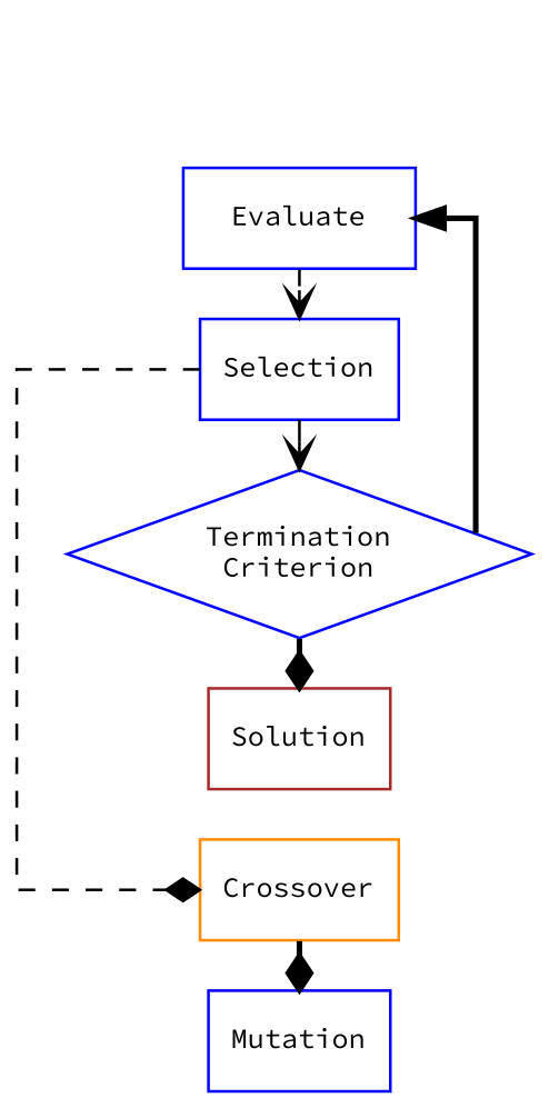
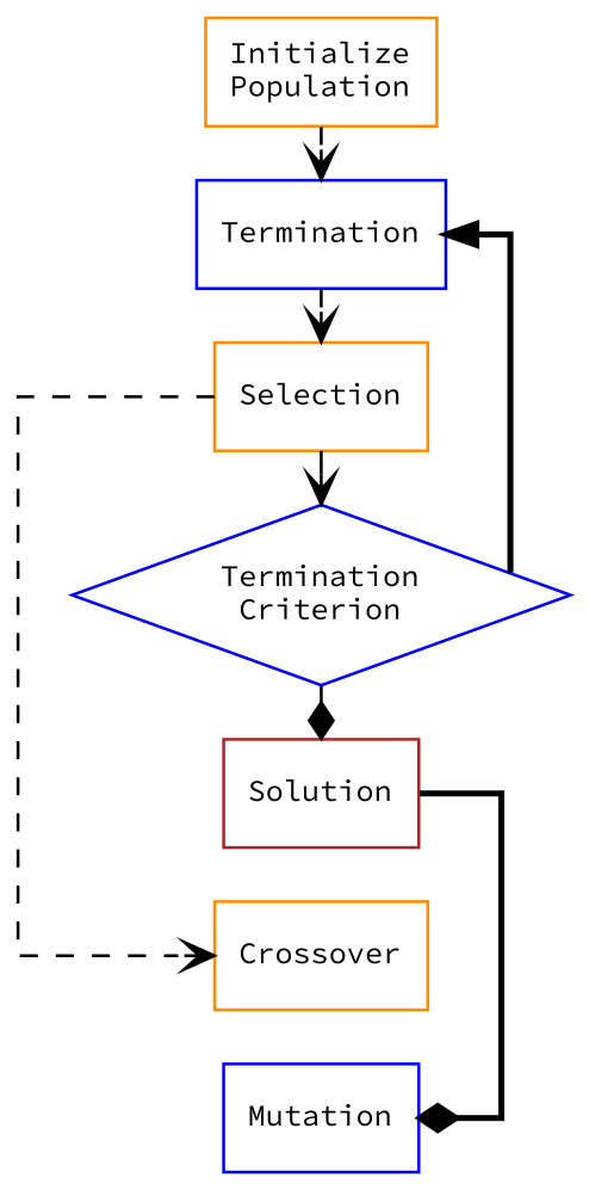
  digraph {
    fontname="Source Code Pro"
    rankdir=LR
    splines=ortho
    node [color=darkorange fontname="Source Code Pro" fontsize=10 shape=rectangle]
    edge [arrowhead=vee fontname="Source Code Pro" style=dashed]
-   n2 [color=blue label=Evaluate]
-   n3 [color=blue label=Selection]
+   n1 [label="Initialize\nPopulation"]
+   n2 [color=blue label=Termination]
+   n3 [label=Selection]
    n4 [label=Crossover]
    n5 [color=blue label=Mutation]
    n6 [color=blue label="Termination\nCriterion" shape=diamond]
    n7 [color=brown label=Solution]
    subgraph sub_1 {
      rank=same
+     n1
      n2
      n3
      n4
      n5
      n6
      n7
    }
+   n1 -> n2
    n2 -> n3
    n2 -> n6 [dir=back style=bold arrowhead=""]
-   n3 -> n4 [arrowhead=diamond]
+   n3 -> n4
    n3 -> n6 [style=solid]
-   n4 -> n5 [arrowhead=diamond style=bold]
-   n6 -> n7 [arrowhead=diamond style=bold]
+   n7 -> n5 [arrowhead=diamond style=bold]
+   n6 -> n7 [arrowhead=diamond]
  }
